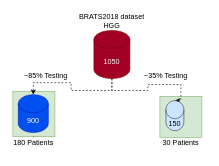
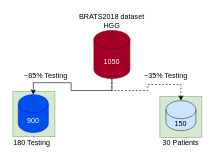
  <mxCell id="0" />
  <mxCell id="1" parent="0" />
  <mxCell id="2" value="" style="rounded=0;whiteSpace=wrap;html=1;fillColor=#d5e8d4;strokeColor=#82b366;" parent="1" vertex="1"><mxGeometry x="21" y="151.25" width="70" height="75.75" as="geometry" /></mxCell>
  <mxCell id="3" value="" style="rounded=0;whiteSpace=wrap;html=1;fillColor=#d5e8d4;strokeColor=#82b366;" parent="1" vertex="1"><mxGeometry x="266" y="160" width="70" height="68" as="geometry" /></mxCell>
- <mxCell id="4" style="edgeStyle=orthogonalEdgeStyle;rounded=0;orthogonalLoop=1;jettySize=auto;html=1;exitX=0.5;exitY=1;exitDx=0;exitDy=0;exitPerimeter=0;entryX=0.5;entryY=0;entryDx=0;entryDy=0;entryPerimeter=0;dashed=1;" parent="1" source="6" target="7" edge="1"><mxGeometry relative="1" as="geometry" /></mxCell>
+ <mxCell id="4" style="edgeStyle=orthogonalEdgeStyle;rounded=0;orthogonalLoop=1;jettySize=auto;html=1;exitX=0.5;exitY=1;exitDx=0;exitDy=0;exitPerimeter=0;entryX=0.5;entryY=0;entryDx=0;entryDy=0;entryPerimeter=0;" parent="1" source="6" target="7" edge="1"><mxGeometry relative="1" as="geometry" /></mxCell>
  <mxCell id="5" style="edgeStyle=orthogonalEdgeStyle;rounded=0;orthogonalLoop=1;jettySize=auto;html=1;exitX=0.5;exitY=1;exitDx=0;exitDy=0;exitPerimeter=0;entryX=0.5;entryY=0;entryDx=0;entryDy=0;entryPerimeter=0;dashed=1;" parent="1" source="6" target="8" edge="1"><mxGeometry relative="1" as="geometry"><Array as="points"><mxPoint x="186" y="150" /><mxPoint x="246" y="150" /><mxPoint x="246" y="140" /><mxPoint x="301" y="140" /></Array></mxGeometry></mxCell>
  <mxCell id="6" value="1050" style="shape=cylinder3;whiteSpace=wrap;html=1;boundedLbl=1;backgroundOutline=1;size=15;fillColor=#a20025;strokeColor=#6F0000;fontColor=#ffffff;" parent="1" vertex="1"><mxGeometry x="156" y="50" width="60" height="80" as="geometry" /></mxCell>
  <mxCell id="7" value="900" style="shape=cylinder3;whiteSpace=wrap;html=1;boundedLbl=1;backgroundOutline=1;size=15;fillColor=#0050ef;strokeColor=#001DBC;fontColor=#ffffff;" parent="1" vertex="1"><mxGeometry x="30" y="157" width="50" height="63" as="geometry" /></mxCell>
- <mxCell id="8" value="150" style="shape=cylinder3;whiteSpace=wrap;html=1;boundedLbl=1;backgroundOutline=1;size=15;fillColor=#cce5ff;strokeColor=#36393d;" parent="1" vertex="1"><mxGeometry x="276" y="167" width="30" height="50" as="geometry" /></mxCell>
+ <mxCell id="8" value="150" style="shape=cylinder3;whiteSpace=wrap;html=1;boundedLbl=1;backgroundOutline=1;size=15;fillColor=#cce5ff;strokeColor=#36393d;" parent="1" vertex="1"><mxGeometry x="276" y="167" width="50" height="50" as="geometry" /></mxCell>
  <mxCell id="9" value="~85% Testing" style="text;html=1;strokeColor=none;fillColor=none;align=center;verticalAlign=middle;whiteSpace=wrap;rounded=0;" parent="1" vertex="1"><mxGeometry x="36" y="110" width="80" height="30" as="geometry" /></mxCell>
  <mxCell id="10" value="~35% Testing" style="text;html=1;strokeColor=none;fillColor=none;align=center;verticalAlign=middle;whiteSpace=wrap;rounded=0;" parent="1" vertex="1"><mxGeometry x="236" y="110" width="80" height="30" as="geometry" /></mxCell>
  <mxCell id="11" value="&lt;span style=&quot;color: rgb(0, 0, 0); font-family: Helvetica; font-size: 12px; font-style: normal; font-variant-ligatures: normal; font-variant-caps: normal; font-weight: 400; letter-spacing: normal; orphans: 2; text-align: center; text-indent: 0px; text-transform: none; widows: 2; word-spacing: 0px; -webkit-text-stroke-width: 0px; background-color: rgb(248, 249, 250); text-decoration-thickness: initial; text-decoration-style: initial; text-decoration-color: initial; float: none; display: inline !important;&quot;&gt;30 Patients&lt;/span&gt;" style="text;whiteSpace=wrap;html=1;" parent="1" vertex="1"><mxGeometry x="269" y="224" width="74" height="30" as="geometry" /></mxCell>
  <mxCell id="12" value="BRATS2018 dataset HGG" style="text;html=1;strokeColor=none;fillColor=none;align=center;verticalAlign=middle;whiteSpace=wrap;rounded=0;" parent="1" vertex="1"><mxGeometry x="126" y="20" width="120" height="30" as="geometry" /></mxCell>
- <mxCell id="13" value="&lt;span style=&quot;color: rgb(0, 0, 0); font-family: Helvetica; font-size: 12px; font-style: normal; font-variant-ligatures: normal; font-variant-caps: normal; font-weight: 400; letter-spacing: normal; orphans: 2; text-align: center; text-indent: 0px; text-transform: none; widows: 2; word-spacing: 0px; -webkit-text-stroke-width: 0px; background-color: rgb(248, 249, 250); text-decoration-thickness: initial; text-decoration-style: initial; text-decoration-color: initial; float: none; display: inline !important;&quot;&gt;180 Patients&lt;/span&gt;" style="text;whiteSpace=wrap;html=1;" parent="1" vertex="1"><mxGeometry x="20" y="224" width="70" height="30" as="geometry" /></mxCell>
+ <mxCell id="13" value="&lt;span style=&quot;color: rgb(0, 0, 0); font-family: Helvetica; font-size: 12px; font-style: normal; font-variant-ligatures: normal; font-variant-caps: normal; font-weight: 400; letter-spacing: normal; orphans: 2; text-align: center; text-indent: 0px; text-transform: none; widows: 2; word-spacing: 0px; -webkit-text-stroke-width: 0px; background-color: rgb(248, 249, 250); text-decoration-thickness: initial; text-decoration-style: initial; text-decoration-color: initial; float: none; display: inline !important;&quot;&gt;180 Testing&lt;/span&gt;" style="text;whiteSpace=wrap;html=1;" parent="1" vertex="1"><mxGeometry x="20" y="224" width="70" height="30" as="geometry" /></mxCell>
  <mxCell id="14" value="" style="edgeStyle=orthogonalEdgeStyle;rounded=0;orthogonalLoop=1;jettySize=auto;html=1;exitX=0.5;exitY=1;exitDx=0;exitDy=0;entryX=0.5;entryY=0;entryDx=0;entryDy=0;entryPerimeter=0;endArrow=none;" parent="1" source="2" edge="1"><mxGeometry relative="1" as="geometry"><mxPoint x="56" y="227" as="sourcePoint" /><mxPoint x="55" y="227" as="targetPoint" /><Array as="points" /></mxGeometry></mxCell>
